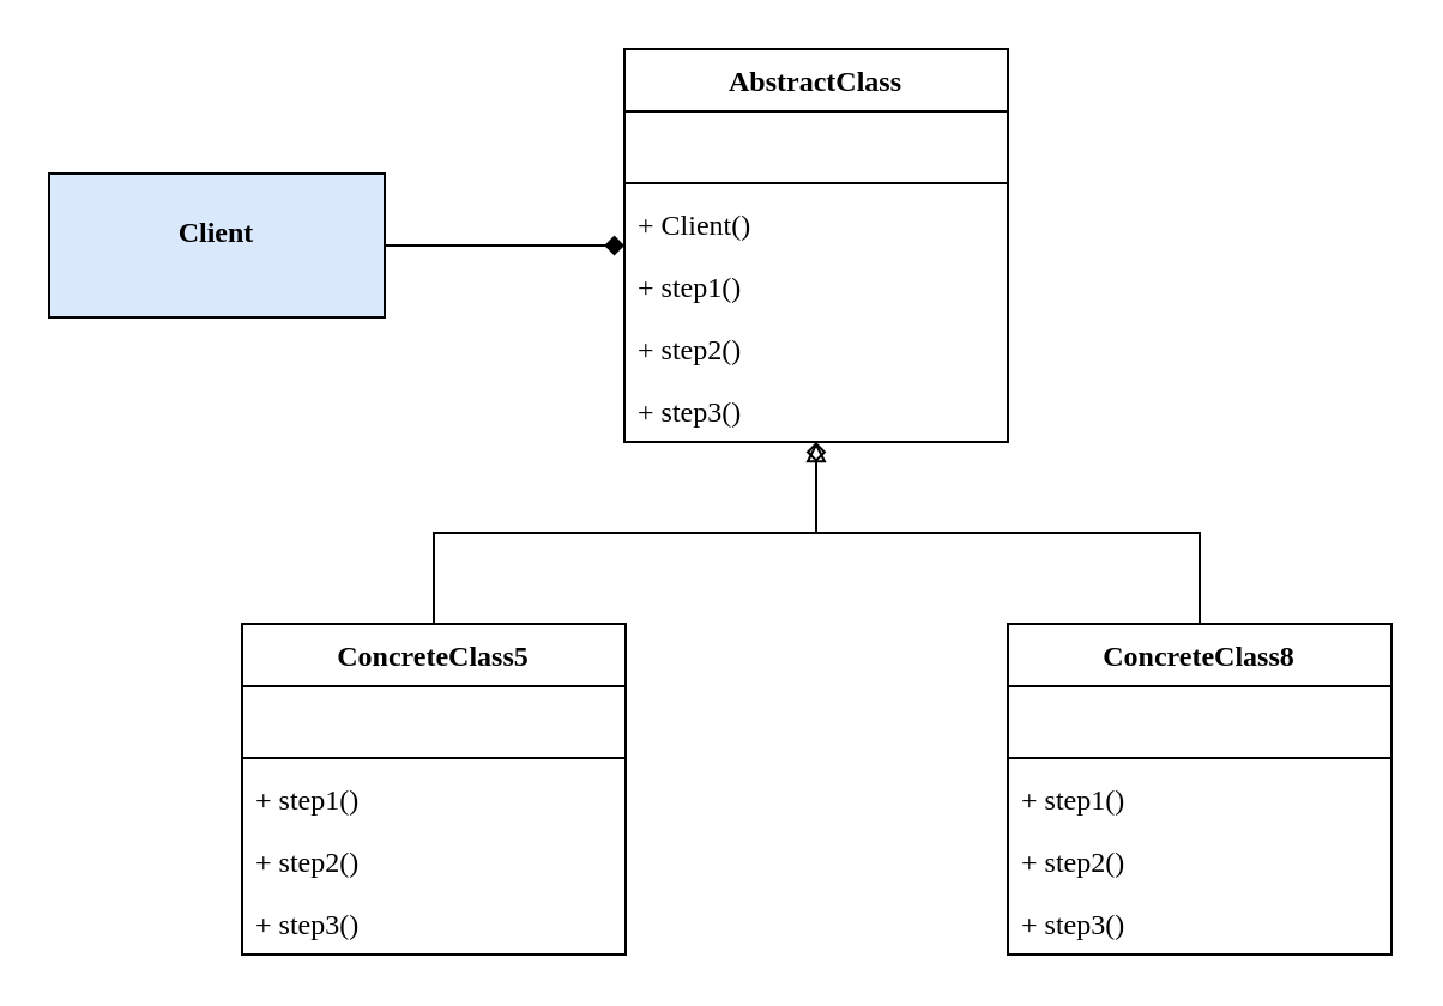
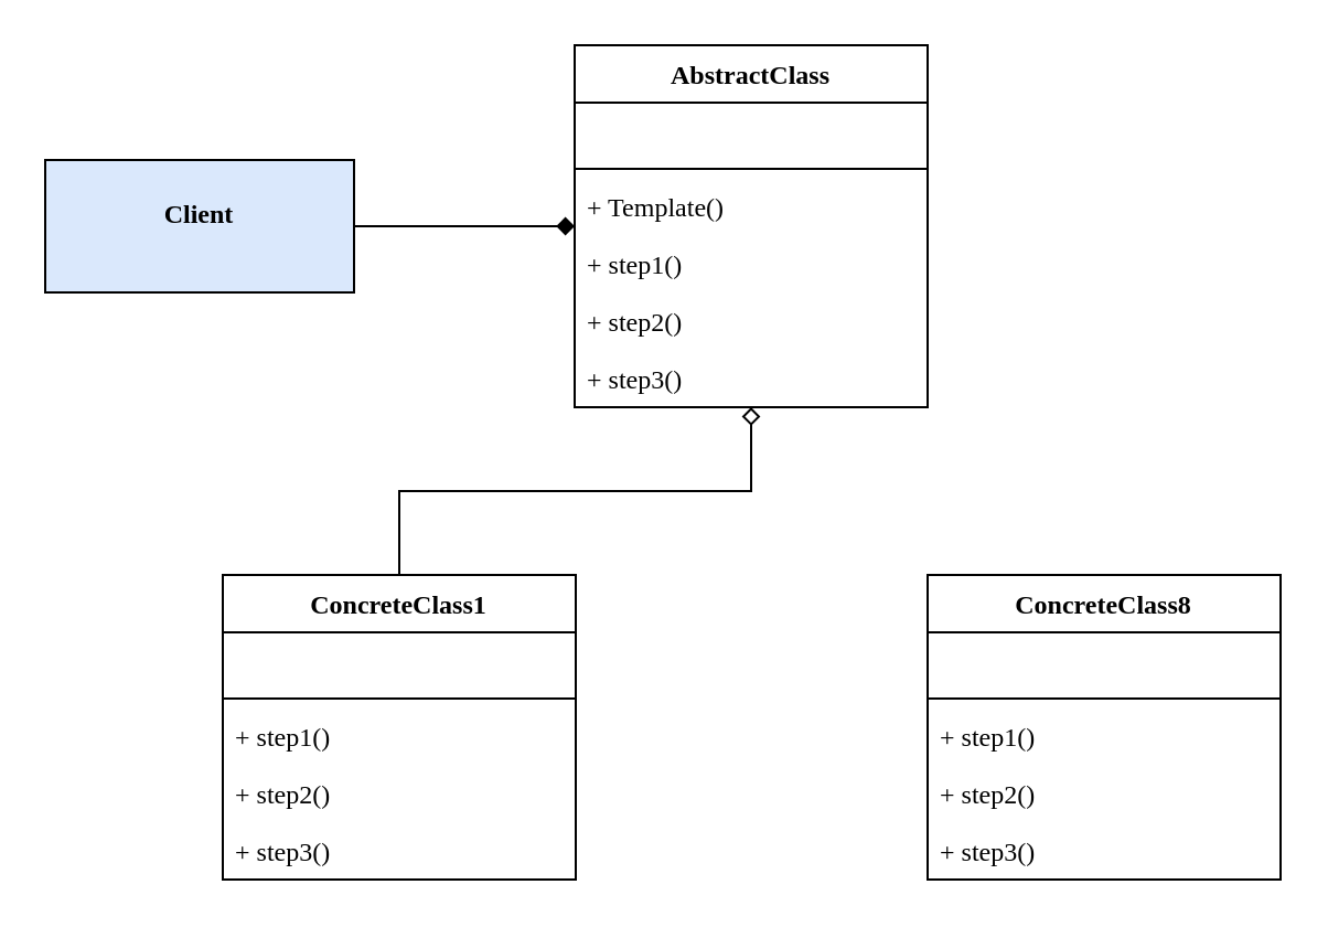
  <mxCell id="0" />
  <mxCell id="1" parent="0" />
  <mxCell id="2" style="edgeStyle=orthogonalEdgeStyle;rounded=0;orthogonalLoop=1;jettySize=auto;html=1;exitX=1;exitY=0.5;exitDx=0;exitDy=0;fontFamily=Times New Roman;endArrow=diamond;" edge="1" parent="1" source="3" target="18"><mxGeometry relative="1" as="geometry"><mxPoint x="260.5" y="109.5" as="targetPoint" /></mxGeometry></mxCell>
  <mxCell id="3" value="&lt;p style=&quot;margin: 0px ; margin-top: 4px ; text-align: center&quot;&gt;&lt;br&gt;&lt;b&gt;Client&lt;/b&gt;&lt;/p&gt;" style="verticalAlign=top;align=left;overflow=fill;fontSize=12;fontFamily=Times New Roman;html=1;fillColor=#dae8fc;" vertex="1" parent="1"><mxGeometry x="20" y="72" width="140" height="60" as="geometry" /></mxCell>
- <mxCell id="4" value="ConcreteClass5" style="swimlane;fontStyle=1;align=center;verticalAlign=top;childLayout=stackLayout;horizontal=1;startSize=26;horizontalStack=0;resizeParent=1;resizeParentMax=0;resizeLast=0;collapsible=1;marginBottom=0;fontFamily=Times New Roman;" vertex="1" parent="1"><mxGeometry x="100.5" y="260" width="160" height="138" as="geometry" /></mxCell>
+ <mxCell id="4" value="ConcreteClass1" style="swimlane;fontStyle=1;align=center;verticalAlign=top;childLayout=stackLayout;horizontal=1;startSize=26;horizontalStack=0;resizeParent=1;resizeParentMax=0;resizeLast=0;collapsible=1;marginBottom=0;fontFamily=Times New Roman;" vertex="1" parent="1"><mxGeometry x="100.5" y="260" width="160" height="138" as="geometry" /></mxCell>
  <mxCell id="5" value=" " style="text;strokeColor=none;fillColor=none;align=left;verticalAlign=top;spacingLeft=4;spacingRight=4;overflow=hidden;rotatable=0;points=[[0,0.5],[1,0.5]];portConstraint=eastwest;fontFamily=Times New Roman;" vertex="1" parent="4"><mxGeometry y="26" width="160" height="26" as="geometry" /></mxCell>
  <mxCell id="6" value="" style="line;strokeWidth=1;fillColor=none;align=left;verticalAlign=middle;spacingTop=-1;spacingLeft=3;spacingRight=3;rotatable=0;labelPosition=right;points=[];portConstraint=eastwest;fontFamily=Times New Roman;" vertex="1" parent="4"><mxGeometry y="52" width="160" height="8" as="geometry" /></mxCell>
  <mxCell id="7" value="+ step1()&#10;" style="text;strokeColor=none;fillColor=none;align=left;verticalAlign=top;spacingLeft=4;spacingRight=4;overflow=hidden;rotatable=0;points=[[0,0.5],[1,0.5]];portConstraint=eastwest;fontFamily=Times New Roman;" vertex="1" parent="4"><mxGeometry y="60" width="160" height="26" as="geometry" /></mxCell>
  <mxCell id="8" value="+ step2()&#10;" style="text;strokeColor=none;fillColor=none;align=left;verticalAlign=top;spacingLeft=4;spacingRight=4;overflow=hidden;rotatable=0;points=[[0,0.5],[1,0.5]];portConstraint=eastwest;fontFamily=Times New Roman;" vertex="1" parent="4"><mxGeometry y="86" width="160" height="26" as="geometry" /></mxCell>
  <mxCell id="9" value="+ step3()&#10;" style="text;strokeColor=none;fillColor=none;align=left;verticalAlign=top;spacingLeft=4;spacingRight=4;overflow=hidden;rotatable=0;points=[[0,0.5],[1,0.5]];portConstraint=eastwest;fontFamily=Times New Roman;" vertex="1" parent="4"><mxGeometry y="112" width="160" height="26" as="geometry" /></mxCell>
  <mxCell id="10" style="rounded=0;orthogonalLoop=1;jettySize=auto;html=1;fontFamily=Times New Roman;exitX=0.5;exitY=0;exitDx=0;exitDy=0;endArrow=diamond;endFill=0;edgeStyle=orthogonalEdgeStyle;" edge="1" parent="1" source="4" target="18"><mxGeometry relative="1" as="geometry"><mxPoint x="130" y="190" as="sourcePoint" /><mxPoint x="340.25" y="180" as="targetPoint" /></mxGeometry></mxCell>
- <mxCell id="11" style="rounded=0;orthogonalLoop=1;jettySize=auto;html=1;fontFamily=Times New Roman;endArrow=block;endFill=0;edgeStyle=orthogonalEdgeStyle;exitX=0.5;exitY=0;exitDx=0;exitDy=0;" edge="1" parent="1" source="12" target="18"><mxGeometry relative="1" as="geometry"><mxPoint x="500" y="220" as="sourcePoint" /><mxPoint x="340.25" y="180" as="targetPoint" /></mxGeometry></mxCell>
  <mxCell id="12" value="ConcreteClass8" style="swimlane;fontStyle=1;align=center;verticalAlign=top;childLayout=stackLayout;horizontal=1;startSize=26;horizontalStack=0;resizeParent=1;resizeParentMax=0;resizeLast=0;collapsible=1;marginBottom=0;fontFamily=Times New Roman;" vertex="1" parent="1"><mxGeometry x="420" y="260" width="160" height="138" as="geometry" /></mxCell>
  <mxCell id="13" value=" " style="text;strokeColor=none;fillColor=none;align=left;verticalAlign=top;spacingLeft=4;spacingRight=4;overflow=hidden;rotatable=0;points=[[0,0.5],[1,0.5]];portConstraint=eastwest;fontFamily=Times New Roman;" vertex="1" parent="12"><mxGeometry y="26" width="160" height="26" as="geometry" /></mxCell>
  <mxCell id="14" value="" style="line;strokeWidth=1;fillColor=none;align=left;verticalAlign=middle;spacingTop=-1;spacingLeft=3;spacingRight=3;rotatable=0;labelPosition=right;points=[];portConstraint=eastwest;fontFamily=Times New Roman;" vertex="1" parent="12"><mxGeometry y="52" width="160" height="8" as="geometry" /></mxCell>
  <mxCell id="15" value="+ step1()&#10;" style="text;strokeColor=none;fillColor=none;align=left;verticalAlign=top;spacingLeft=4;spacingRight=4;overflow=hidden;rotatable=0;points=[[0,0.5],[1,0.5]];portConstraint=eastwest;fontFamily=Times New Roman;" vertex="1" parent="12"><mxGeometry y="60" width="160" height="26" as="geometry" /></mxCell>
  <mxCell id="16" value="+ step2()&#10;" style="text;strokeColor=none;fillColor=none;align=left;verticalAlign=top;spacingLeft=4;spacingRight=4;overflow=hidden;rotatable=0;points=[[0,0.5],[1,0.5]];portConstraint=eastwest;fontFamily=Times New Roman;" vertex="1" parent="12"><mxGeometry y="86" width="160" height="26" as="geometry" /></mxCell>
  <mxCell id="17" value="+ step3()&#10;" style="text;strokeColor=none;fillColor=none;align=left;verticalAlign=top;spacingLeft=4;spacingRight=4;overflow=hidden;rotatable=0;points=[[0,0.5],[1,0.5]];portConstraint=eastwest;fontFamily=Times New Roman;" vertex="1" parent="12"><mxGeometry y="112" width="160" height="26" as="geometry" /></mxCell>
  <mxCell id="18" value="AbstractClass" style="swimlane;fontStyle=1;align=center;verticalAlign=top;childLayout=stackLayout;horizontal=1;startSize=26;horizontalStack=0;resizeParent=1;resizeParentMax=0;resizeLast=0;collapsible=1;marginBottom=0;fontFamily=Times New Roman;" vertex="1" parent="1"><mxGeometry x="260" y="20" width="160" height="164" as="geometry" /></mxCell>
  <mxCell id="19" value=" " style="text;strokeColor=none;fillColor=none;align=left;verticalAlign=top;spacingLeft=4;spacingRight=4;overflow=hidden;rotatable=0;points=[[0,0.5],[1,0.5]];portConstraint=eastwest;fontFamily=Times New Roman;" vertex="1" parent="18"><mxGeometry y="26" width="160" height="26" as="geometry" /></mxCell>
  <mxCell id="20" value="" style="line;strokeWidth=1;fillColor=none;align=left;verticalAlign=middle;spacingTop=-1;spacingLeft=3;spacingRight=3;rotatable=0;labelPosition=right;points=[];portConstraint=eastwest;fontFamily=Times New Roman;" vertex="1" parent="18"><mxGeometry y="52" width="160" height="8" as="geometry" /></mxCell>
- <mxCell id="21" value="+ Client()&#10;" style="text;strokeColor=none;fillColor=none;align=left;verticalAlign=top;spacingLeft=4;spacingRight=4;overflow=hidden;rotatable=0;points=[[0,0.5],[1,0.5]];portConstraint=eastwest;fontFamily=Times New Roman;" vertex="1" parent="18"><mxGeometry y="60" width="160" height="26" as="geometry" /></mxCell>
+ <mxCell id="21" value="+ Template()&#10;" style="text;strokeColor=none;fillColor=none;align=left;verticalAlign=top;spacingLeft=4;spacingRight=4;overflow=hidden;rotatable=0;points=[[0,0.5],[1,0.5]];portConstraint=eastwest;fontFamily=Times New Roman;" vertex="1" parent="18"><mxGeometry y="60" width="160" height="26" as="geometry" /></mxCell>
  <mxCell id="22" value="+ step1()&#10;" style="text;strokeColor=none;fillColor=none;align=left;verticalAlign=top;spacingLeft=4;spacingRight=4;overflow=hidden;rotatable=0;points=[[0,0.5],[1,0.5]];portConstraint=eastwest;fontFamily=Times New Roman;" vertex="1" parent="18"><mxGeometry y="86" width="160" height="26" as="geometry" /></mxCell>
  <mxCell id="23" value="+ step2()&#10;" style="text;strokeColor=none;fillColor=none;align=left;verticalAlign=top;spacingLeft=4;spacingRight=4;overflow=hidden;rotatable=0;points=[[0,0.5],[1,0.5]];portConstraint=eastwest;fontFamily=Times New Roman;" vertex="1" parent="18"><mxGeometry y="112" width="160" height="26" as="geometry" /></mxCell>
  <mxCell id="24" value="+ step3()&#10;" style="text;strokeColor=none;fillColor=none;align=left;verticalAlign=top;spacingLeft=4;spacingRight=4;overflow=hidden;rotatable=0;points=[[0,0.5],[1,0.5]];portConstraint=eastwest;fontFamily=Times New Roman;" vertex="1" parent="18"><mxGeometry y="138" width="160" height="26" as="geometry" /></mxCell>
